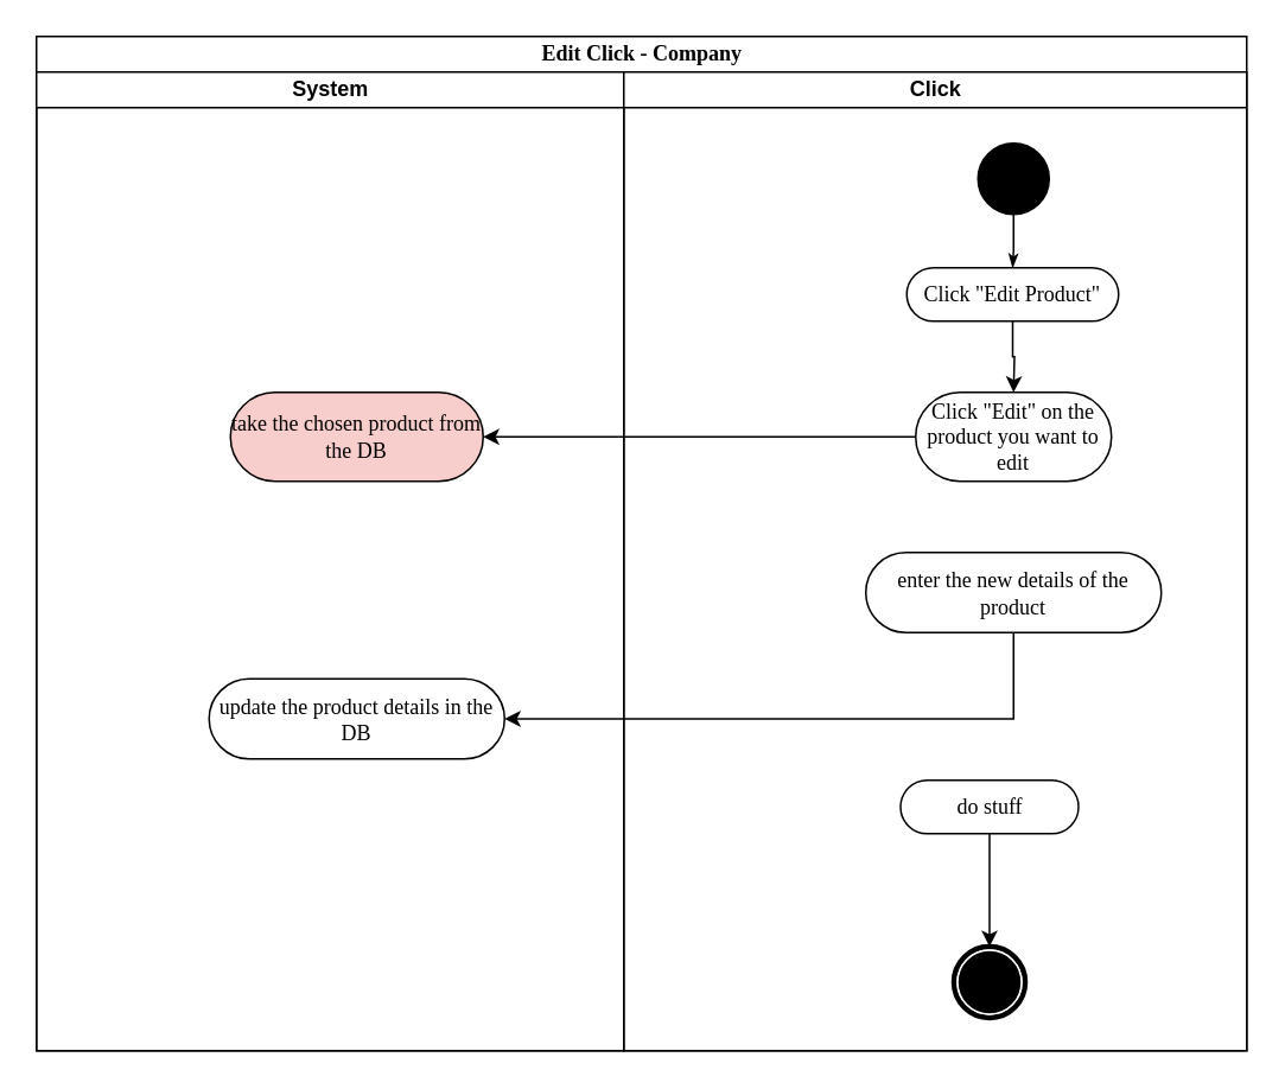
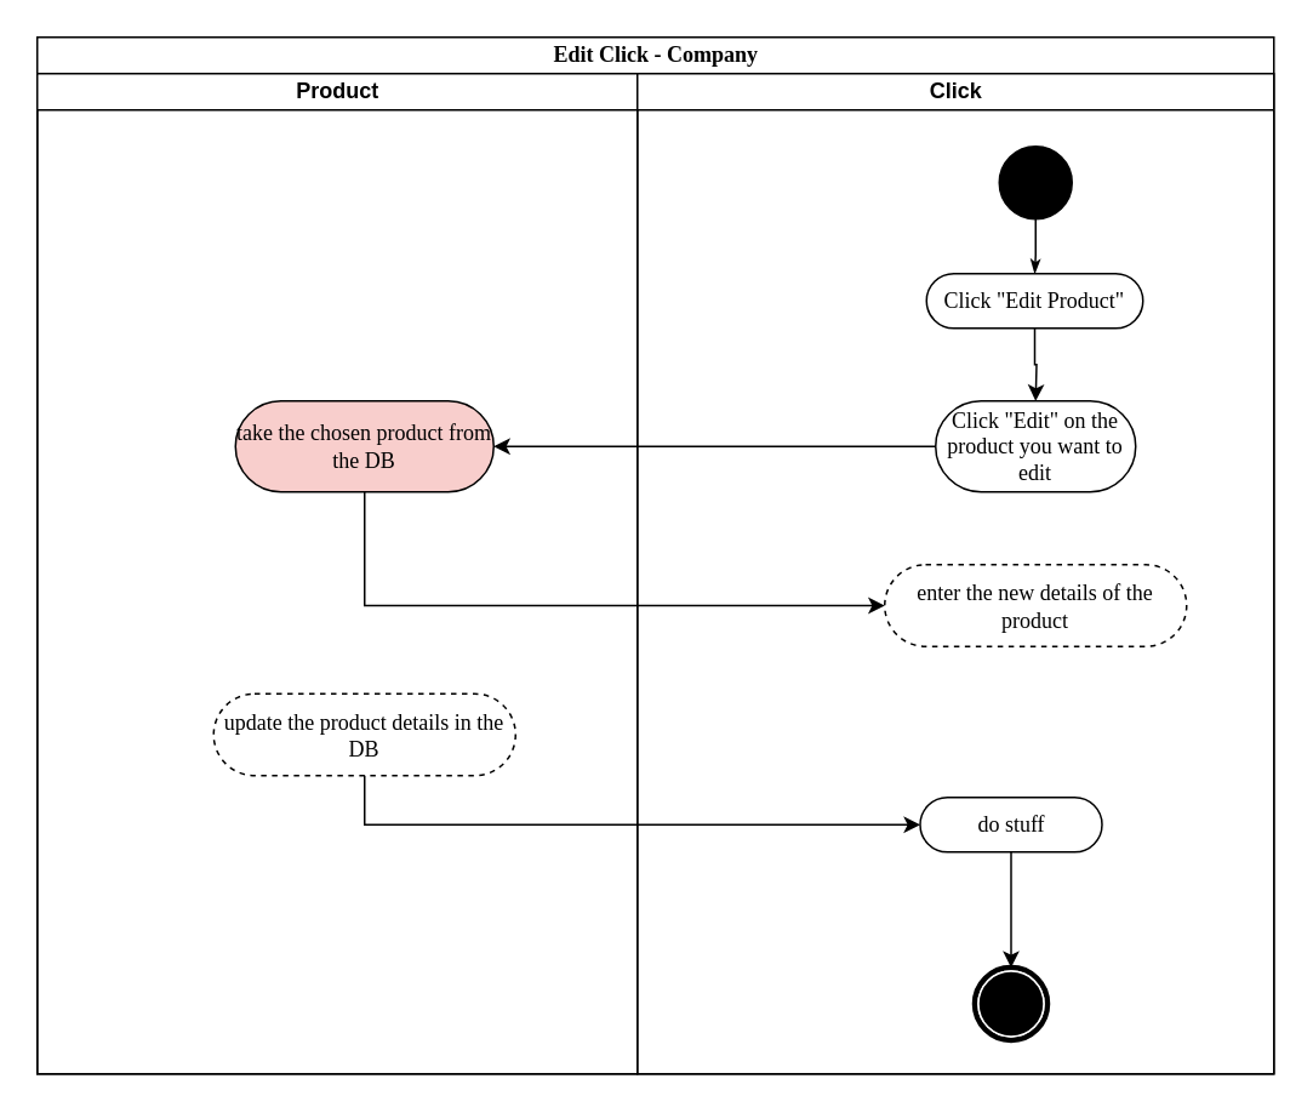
  <mxCell id="0" />
  <mxCell id="1" parent="0" />
  <mxCell id="2" value="Edit Click - Company" style="swimlane;html=1;childLayout=stackLayout;startSize=20;rounded=0;shadow=0;comic=0;labelBackgroundColor=none;strokeColor=#000000;strokeWidth=1;fillColor=#ffffff;fontFamily=Verdana;fontSize=12;fontColor=#000000;align=center;" parent="1" vertex="1"><mxGeometry x="20" y="20" width="680" height="570" as="geometry" /></mxCell>
- <mxCell id="3" value="System" style="swimlane;html=1;startSize=20;" parent="2" vertex="1"><mxGeometry y="20" width="330" height="550" as="geometry" /></mxCell>
+ <mxCell id="3" value="Product" style="swimlane;html=1;startSize=20;" parent="2" vertex="1"><mxGeometry y="20" width="330" height="550" as="geometry" /></mxCell>
  <mxCell id="4" value="take the chosen product from the DB" style="rounded=1;whiteSpace=wrap;html=1;shadow=0;comic=0;labelBackgroundColor=none;strokeColor=#000000;strokeWidth=1;fillColor=#f8cecc;fontFamily=Verdana;fontSize=12;fontColor=#000000;align=center;arcSize=50;" parent="3" vertex="1"><mxGeometry x="109" y="180" width="142" height="50" as="geometry" /></mxCell>
- <mxCell id="5" value="update the product details in the DB" style="rounded=1;whiteSpace=wrap;html=1;shadow=0;comic=0;labelBackgroundColor=none;strokeColor=#000000;strokeWidth=1;fillColor=#ffffff;fontFamily=Verdana;fontSize=12;fontColor=#000000;align=center;arcSize=50;" vertex="1" parent="3"><mxGeometry x="97" y="341" width="166" height="45" as="geometry" /></mxCell>
+ <mxCell id="5" value="update the product details in the DB" style="rounded=1;whiteSpace=wrap;html=1;shadow=0;comic=0;labelBackgroundColor=none;strokeColor=#000000;strokeWidth=1;fillColor=#ffffff;fontFamily=Verdana;fontSize=12;fontColor=#000000;align=center;arcSize=50;dashed=1;" vertex="1" parent="3"><mxGeometry x="97" y="341" width="166" height="45" as="geometry" /></mxCell>
  <mxCell id="6" value="Click" style="swimlane;html=1;startSize=20;" parent="2" vertex="1"><mxGeometry x="330" y="20" width="350" height="550" as="geometry" /></mxCell>
  <mxCell id="7" style="edgeStyle=orthogonalEdgeStyle;rounded=0;html=1;labelBackgroundColor=none;startArrow=none;startFill=0;startSize=5;endArrow=classicThin;endFill=1;endSize=5;jettySize=auto;orthogonalLoop=1;strokeColor=#000000;strokeWidth=1;fontFamily=Verdana;fontSize=12;fontColor=#000000;" parent="6" source="8" target="9" edge="1"><mxGeometry relative="1" as="geometry" /></mxCell>
  <mxCell id="8" value="" style="ellipse;whiteSpace=wrap;html=1;rounded=0;shadow=0;comic=0;labelBackgroundColor=none;strokeColor=#000000;strokeWidth=1;fillColor=#000000;fontFamily=Verdana;fontSize=12;fontColor=#000000;align=center;" parent="6" vertex="1"><mxGeometry x="199" y="40" width="40" height="40" as="geometry" /></mxCell>
  <mxCell id="9" value="Click &quot;Edit Product&quot;" style="rounded=1;whiteSpace=wrap;html=1;shadow=0;comic=0;labelBackgroundColor=none;strokeColor=#000000;strokeWidth=1;fillColor=#ffffff;fontFamily=Verdana;fontSize=12;fontColor=#000000;align=center;arcSize=50;" parent="6" vertex="1"><mxGeometry x="159" y="110" width="119" height="30" as="geometry" /></mxCell>
  <mxCell id="10" value="Click &quot;Edit&quot; on the product you want to edit" style="rounded=1;whiteSpace=wrap;html=1;shadow=0;comic=0;labelBackgroundColor=none;strokeColor=#000000;strokeWidth=1;fillColor=#ffffff;fontFamily=Verdana;fontSize=12;fontColor=#000000;align=center;arcSize=50;" parent="6" vertex="1"><mxGeometry x="164" y="180" width="110" height="50" as="geometry" /></mxCell>
  <mxCell id="11" style="edgeStyle=orthogonalEdgeStyle;rounded=0;orthogonalLoop=1;jettySize=auto;html=1;entryX=0.5;entryY=0;entryDx=0;entryDy=0;" parent="6" source="12" target="13" edge="1"><mxGeometry relative="1" as="geometry" /></mxCell>
  <mxCell id="12" value="do stuff" style="rounded=1;whiteSpace=wrap;html=1;shadow=0;comic=0;labelBackgroundColor=none;strokeColor=#000000;strokeWidth=1;fillColor=#ffffff;fontFamily=Verdana;fontSize=12;fontColor=#000000;align=center;arcSize=50;" parent="6" vertex="1"><mxGeometry x="155.5" y="398" width="100" height="30" as="geometry" /></mxCell>
  <mxCell id="13" value="" style="shape=mxgraph.bpmn.shape;html=1;verticalLabelPosition=bottom;labelBackgroundColor=#ffffff;verticalAlign=top;perimeter=ellipsePerimeter;outline=end;symbol=terminate;rounded=0;shadow=0;comic=0;strokeColor=#000000;strokeWidth=1;fillColor=#ffffff;fontFamily=Verdana;fontSize=12;fontColor=#000000;align=center;" parent="6" vertex="1"><mxGeometry x="185.5" y="491.5" width="40" height="40" as="geometry" /></mxCell>
- <mxCell id="14" value="enter the new details of the product" style="rounded=1;whiteSpace=wrap;html=1;shadow=0;comic=0;labelBackgroundColor=none;strokeColor=#000000;strokeWidth=1;fillColor=#ffffff;fontFamily=Verdana;fontSize=12;fontColor=#000000;align=center;arcSize=50;" parent="6" vertex="1"><mxGeometry x="136" y="270" width="166" height="45" as="geometry" /></mxCell>
+ <mxCell id="14" value="enter the new details of the product" style="rounded=1;whiteSpace=wrap;html=1;shadow=0;comic=0;labelBackgroundColor=none;strokeColor=#000000;strokeWidth=1;fillColor=#ffffff;fontFamily=Verdana;fontSize=12;fontColor=#000000;align=center;arcSize=50;dashed=1;" parent="6" vertex="1"><mxGeometry x="136" y="270" width="166" height="45" as="geometry" /></mxCell>
  <mxCell id="15" style="edgeStyle=orthogonalEdgeStyle;rounded=0;orthogonalLoop=1;jettySize=auto;html=1;entryX=1;entryY=0.5;entryDx=0;entryDy=0;exitX=0;exitY=0.5;exitDx=0;exitDy=0;" parent="2" source="10" target="4" edge="1"><mxGeometry relative="1" as="geometry"><mxPoint x="163.529" y="250.176" as="targetPoint" /><mxPoint x="468" y="290" as="sourcePoint" /></mxGeometry></mxCell>
- <mxCell id="17" style="edgeStyle=orthogonalEdgeStyle;rounded=0;orthogonalLoop=1;jettySize=auto;html=1;entryX=1;entryY=0.5;entryDx=0;entryDy=0;exitX=0.5;exitY=1;exitDx=0;exitDy=0;" edge="1" parent="2" source="14" target="5"><mxGeometry relative="1" as="geometry" /></mxCell>
+ <mxCell id="16" style="edgeStyle=orthogonalEdgeStyle;rounded=0;orthogonalLoop=1;jettySize=auto;html=1;entryX=0;entryY=0.5;entryDx=0;entryDy=0;exitX=0.5;exitY=1;exitDx=0;exitDy=0;" parent="2" source="4" target="14" edge="1"><mxGeometry relative="1" as="geometry" /></mxCell>
+ <mxCell id="18" style="edgeStyle=orthogonalEdgeStyle;rounded=0;orthogonalLoop=1;jettySize=auto;html=1;entryX=0;entryY=0.5;entryDx=0;entryDy=0;exitX=0.5;exitY=1;exitDx=0;exitDy=0;" edge="1" parent="2" source="5" target="12"><mxGeometry relative="1" as="geometry" /></mxCell>
  <mxCell id="19" style="edgeStyle=orthogonalEdgeStyle;rounded=0;orthogonalLoop=1;jettySize=auto;html=1;" parent="1" source="9" edge="1"><mxGeometry relative="1" as="geometry"><mxPoint x="569" y="220" as="targetPoint" /></mxGeometry></mxCell>
